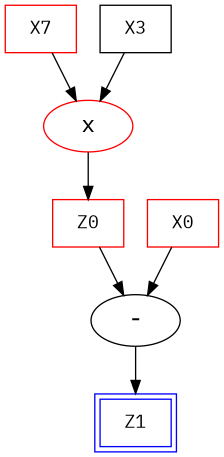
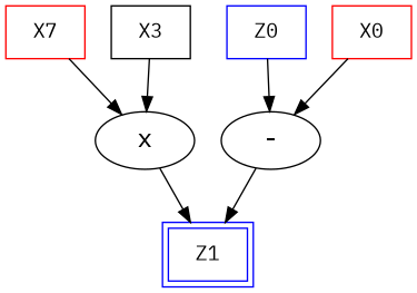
  digraph {
    fontname="IBM Plex Mono"
    node [color=black fontname="IBM Plex Mono" peripheries=1 shape=box]
    edge [fontname="IBM Plex Mono"]
    n1 [color=red label=X7]
-   n2 [color=red fontsize=18 label=" x " shape=ellipse peripheries=""]
-   Z0 [color=red]
+   n2 [fontsize=18 label=" x " shape=ellipse peripheries=""]
+   Z0 [color=blue]
    X3
    n5 [fontsize=18 label=" - " shape=ellipse peripheries=""]
    Z1 [color=blue peripheries=2]
    X0 [color=red]
    n1 -> n2
-   n2 -> Z0
+   n2 -> Z1
    Z0 -> n5
    X3 -> n2
    n5 -> Z1
    X0 -> n5
  }
